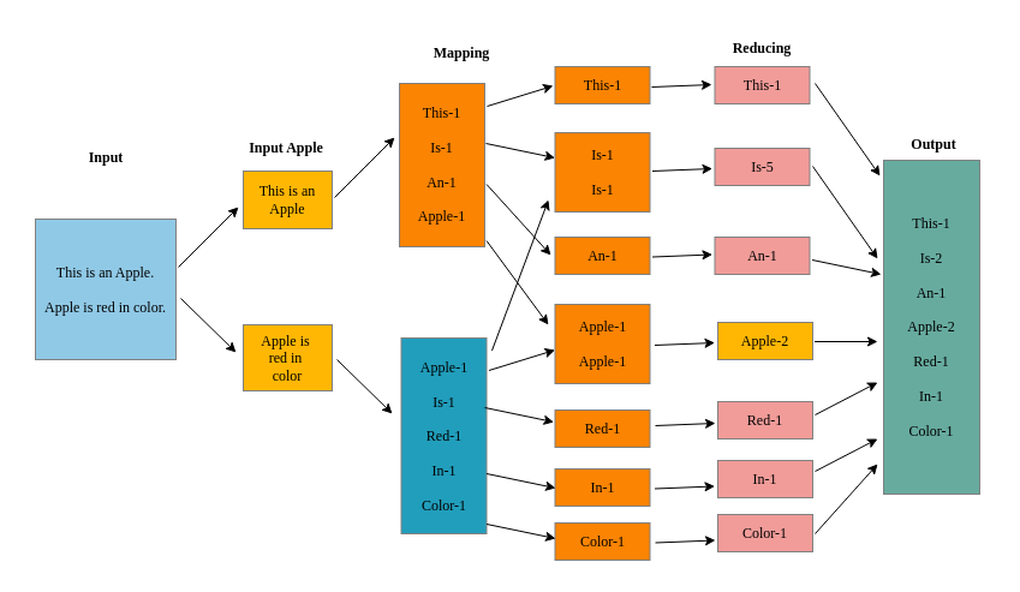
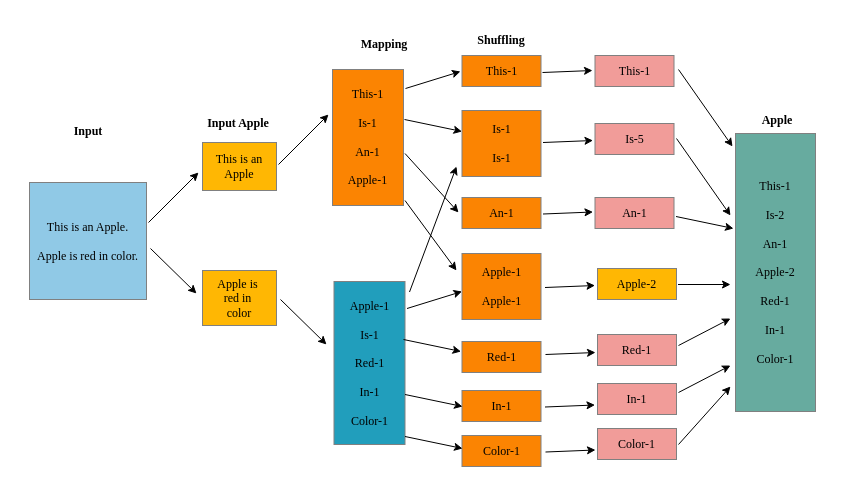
  <mxCell id="0" />
  <mxCell id="1" parent="0" />
  <mxCell id="2" value="" style="rounded=0;whiteSpace=wrap;html=1;strokeColor=none;fillColor=none;" vertex="1" parent="1"><mxGeometry x="20" y="20" width="807" height="451" as="geometry" /></mxCell>
  <mxCell id="3" value="&lt;font face=&quot;Verdana&quot;&gt;This is an Apple.&lt;/font&gt;&lt;div&gt;&lt;font face=&quot;Y5xPnwUScTU3hKyV-p1S&quot;&gt;&lt;br&gt;&lt;/font&gt;&lt;/div&gt;&lt;div&gt;&lt;font face=&quot;Y5xPnwUScTU3hKyV-p1S&quot;&gt;Apple is red in color.&lt;/font&gt;&lt;/div&gt;" style="whiteSpace=wrap;html=1;aspect=fixed;fillColor=#90C9E6;strokeColor=#808080;" vertex="1" parent="1"><mxGeometry x="29" y="182" width="117" height="117" as="geometry" /></mxCell>
  <mxCell id="4" value="" style="endArrow=classic;html=1;rounded=0;" edge="1" parent="1"><mxGeometry width="50" height="50" relative="1" as="geometry"><mxPoint x="148" y="222" as="sourcePoint" /><mxPoint x="198" y="172" as="targetPoint" /></mxGeometry></mxCell>
  <mxCell id="5" value="" style="endArrow=classic;html=1;rounded=0;" edge="1" parent="1"><mxGeometry width="50" height="50" relative="1" as="geometry"><mxPoint x="150" y="248" as="sourcePoint" /><mxPoint x="196" y="293" as="targetPoint" /></mxGeometry></mxCell>
  <mxCell id="6" value="&lt;font face=&quot;Verdana&quot;&gt;This is an Apple&lt;/font&gt;" style="rounded=0;whiteSpace=wrap;html=1;strokeColor=#808080;fillColor=#FFB703;" vertex="1" parent="1"><mxGeometry x="202" y="142" width="74" height="48" as="geometry" /></mxCell>
  <mxCell id="7" value="&lt;font face=&quot;Verdana&quot;&gt;Apple is&amp;nbsp;&lt;/font&gt;&lt;div&gt;&lt;font face=&quot;Verdana&quot;&gt;red in&amp;nbsp;&lt;/font&gt;&lt;/div&gt;&lt;div&gt;&lt;font face=&quot;Verdana&quot;&gt;color&lt;/font&gt;&lt;/div&gt;" style="rounded=0;whiteSpace=wrap;html=1;strokeColor=#808080;fillColor=#FFB703;" vertex="1" parent="1"><mxGeometry x="202" y="270" width="74" height="55" as="geometry" /></mxCell>
  <mxCell id="8" value="" style="endArrow=classic;html=1;rounded=0;" edge="1" parent="1"><mxGeometry width="50" height="50" relative="1" as="geometry"><mxPoint x="278" y="164" as="sourcePoint" /><mxPoint x="328" y="114" as="targetPoint" /></mxGeometry></mxCell>
  <mxCell id="9" value="" style="endArrow=classic;html=1;rounded=0;" edge="1" parent="1"><mxGeometry width="50" height="50" relative="1" as="geometry"><mxPoint x="280" y="299" as="sourcePoint" /><mxPoint x="326" y="344" as="targetPoint" /></mxGeometry></mxCell>
  <mxCell id="10" value="&lt;font face=&quot;Verdana&quot;&gt;&lt;b&gt;Input&lt;/b&gt;&lt;/font&gt;" style="text;html=1;align=center;verticalAlign=middle;whiteSpace=wrap;rounded=0;" vertex="1" parent="1"><mxGeometry x="57.5" y="116" width="60" height="30" as="geometry" /></mxCell>
  <mxCell id="11" value="&lt;font face=&quot;Verdana&quot;&gt;&lt;b&gt;Input Apple&lt;/b&gt;&lt;/font&gt;" style="text;html=1;align=center;verticalAlign=middle;whiteSpace=wrap;rounded=0;" vertex="1" parent="1"><mxGeometry x="194" y="108" width="88" height="30" as="geometry" /></mxCell>
  <mxCell id="12" value="&lt;font face=&quot;Verdana&quot;&gt;&lt;b&gt;Mapping&lt;/b&gt;&lt;/font&gt;" style="text;html=1;align=center;verticalAlign=middle;whiteSpace=wrap;rounded=0;" vertex="1" parent="1"><mxGeometry x="340" y="29" width="88" height="30" as="geometry" /></mxCell>
  <mxCell id="13" value="&lt;font face=&quot;Verdana&quot;&gt;This-1&lt;/font&gt;&lt;div&gt;&lt;font face=&quot;Verdana&quot;&gt;&lt;br&gt;&lt;/font&gt;&lt;div&gt;&lt;font face=&quot;Verdana&quot;&gt;Is-1&lt;/font&gt;&lt;/div&gt;&lt;div&gt;&lt;font face=&quot;Verdana&quot;&gt;&lt;br&gt;&lt;/font&gt;&lt;/div&gt;&lt;div&gt;&lt;font face=&quot;Verdana&quot;&gt;An-1&lt;/font&gt;&lt;/div&gt;&lt;div&gt;&lt;font face=&quot;Verdana&quot;&gt;&lt;br&gt;&lt;/font&gt;&lt;/div&gt;&lt;div&gt;&lt;font face=&quot;Verdana&quot;&gt;Apple-1&lt;/font&gt;&lt;/div&gt;&lt;/div&gt;" style="rounded=0;whiteSpace=wrap;html=1;fillColor=#fb8402;strokeColor=#808080;" vertex="1" parent="1"><mxGeometry x="332" y="69" width="71" height="136" as="geometry" /></mxCell>
  <mxCell id="14" value="&lt;font face=&quot;Verdana&quot;&gt;Apple-1&lt;/font&gt;&lt;div&gt;&lt;font face=&quot;Verdana&quot;&gt;&lt;br&gt;&lt;/font&gt;&lt;div&gt;&lt;font face=&quot;Verdana&quot;&gt;Is-1&lt;/font&gt;&lt;/div&gt;&lt;div&gt;&lt;font face=&quot;Verdana&quot;&gt;&lt;br&gt;&lt;/font&gt;&lt;/div&gt;&lt;div&gt;&lt;font face=&quot;Verdana&quot;&gt;Red-1&lt;/font&gt;&lt;/div&gt;&lt;div&gt;&lt;font face=&quot;Verdana&quot;&gt;&lt;br&gt;&lt;/font&gt;&lt;/div&gt;&lt;div&gt;&lt;font face=&quot;Verdana&quot;&gt;In-1&lt;/font&gt;&lt;/div&gt;&lt;/div&gt;&lt;div&gt;&lt;font face=&quot;Verdana&quot;&gt;&lt;br&gt;&lt;/font&gt;&lt;/div&gt;&lt;div&gt;&lt;font face=&quot;Verdana&quot;&gt;Color-1&lt;/font&gt;&lt;/div&gt;" style="rounded=0;whiteSpace=wrap;html=1;fillColor=#219EBC;strokeColor=#808080;" vertex="1" parent="1"><mxGeometry x="333.5" y="281" width="71" height="163" as="geometry" /></mxCell>
  <mxCell id="15" value="" style="endArrow=classic;html=1;rounded=0;" edge="1" parent="1"><mxGeometry width="50" height="50" relative="1" as="geometry"><mxPoint x="405" y="88" as="sourcePoint" /><mxPoint x="460" y="71" as="targetPoint" /></mxGeometry></mxCell>
+ <mxCell id="16" value="&lt;font face=&quot;Verdana&quot;&gt;&lt;b&gt;Shuffling&lt;/b&gt;&lt;/font&gt;" style="text;html=1;align=center;verticalAlign=middle;whiteSpace=wrap;rounded=0;" vertex="1" parent="1"><mxGeometry x="457" y="25" width="88" height="30" as="geometry" /></mxCell>
  <mxCell id="17" value="&lt;font face=&quot;Verdana&quot;&gt;This-1&lt;/font&gt;" style="rounded=0;whiteSpace=wrap;html=1;strokeColor=#808080;fillColor=#FB8402;" vertex="1" parent="1"><mxGeometry x="461.5" y="55" width="79" height="31" as="geometry" /></mxCell>
  <mxCell id="18" value="" style="endArrow=classic;html=1;rounded=0;" edge="1" parent="1"><mxGeometry width="50" height="50" relative="1" as="geometry"><mxPoint x="404" y="119" as="sourcePoint" /><mxPoint x="461.5" y="131" as="targetPoint" /></mxGeometry></mxCell>
  <mxCell id="19" value="" style="endArrow=classic;html=1;rounded=0;" edge="1" parent="1"><mxGeometry width="50" height="50" relative="1" as="geometry"><mxPoint x="409" y="291.5" as="sourcePoint" /><mxPoint x="456" y="166" as="targetPoint" /></mxGeometry></mxCell>
  <mxCell id="20" value="&lt;div&gt;&lt;font face=&quot;Verdana&quot;&gt;Is-1&lt;/font&gt;&lt;/div&gt;&lt;div&gt;&lt;font face=&quot;Verdana&quot;&gt;&lt;br&gt;&lt;/font&gt;&lt;/div&gt;&lt;div&gt;&lt;div&gt;&lt;font face=&quot;Verdana&quot;&gt;Is-1&lt;/font&gt;&lt;/div&gt;&lt;/div&gt;" style="rounded=0;whiteSpace=wrap;html=1;strokeColor=#808080;fillColor=#FB8402;" vertex="1" parent="1"><mxGeometry x="461.5" y="110" width="79" height="66" as="geometry" /></mxCell>
  <mxCell id="21" value="&lt;font face=&quot;Verdana&quot;&gt;An-1&lt;/font&gt;" style="rounded=0;whiteSpace=wrap;html=1;strokeColor=#808080;fillColor=#FB8402;" vertex="1" parent="1"><mxGeometry x="461.5" y="197" width="79" height="31" as="geometry" /></mxCell>
  <mxCell id="22" value="" style="endArrow=classic;html=1;rounded=0;" edge="1" parent="1"><mxGeometry width="50" height="50" relative="1" as="geometry"><mxPoint x="404.5" y="153" as="sourcePoint" /><mxPoint x="458" y="212" as="targetPoint" /></mxGeometry></mxCell>
  <mxCell id="23" value="&lt;div&gt;&lt;span style=&quot;font-family: Verdana; background-color: initial;&quot;&gt;Apple-&lt;/span&gt;&lt;span style=&quot;font-family: Verdana; background-color: initial;&quot;&gt;1&lt;/span&gt;&lt;/div&gt;&lt;div&gt;&lt;font face=&quot;Verdana&quot;&gt;&lt;br&gt;&lt;/font&gt;&lt;/div&gt;&lt;div&gt;&lt;div&gt;&lt;span style=&quot;font-family: Verdana; background-color: initial;&quot;&gt;Apple-&lt;/span&gt;&lt;font face=&quot;Verdana&quot;&gt;1&lt;/font&gt;&lt;/div&gt;&lt;/div&gt;" style="rounded=0;whiteSpace=wrap;html=1;strokeColor=#808080;fillColor=#FB8402;" vertex="1" parent="1"><mxGeometry x="461.5" y="253" width="79" height="66" as="geometry" /></mxCell>
  <mxCell id="24" value="" style="endArrow=classic;html=1;rounded=0;" edge="1" parent="1"><mxGeometry width="50" height="50" relative="1" as="geometry"><mxPoint x="404.5" y="200" as="sourcePoint" /><mxPoint x="456" y="270" as="targetPoint" /></mxGeometry></mxCell>
  <mxCell id="25" value="" style="endArrow=classic;html=1;rounded=0;" edge="1" parent="1"><mxGeometry width="50" height="50" relative="1" as="geometry"><mxPoint x="406.5" y="308" as="sourcePoint" /><mxPoint x="461.5" y="291" as="targetPoint" /></mxGeometry></mxCell>
  <mxCell id="26" value="&lt;font face=&quot;Verdana&quot;&gt;Red-1&lt;/font&gt;" style="rounded=0;whiteSpace=wrap;html=1;strokeColor=#808080;fillColor=#FB8402;" vertex="1" parent="1"><mxGeometry x="461.5" y="341" width="79" height="31" as="geometry" /></mxCell>
  <mxCell id="27" value="&lt;font face=&quot;Verdana&quot;&gt;In-1&lt;/font&gt;" style="rounded=0;whiteSpace=wrap;html=1;strokeColor=#808080;fillColor=#FB8402;" vertex="1" parent="1"><mxGeometry x="461.5" y="390" width="79" height="31" as="geometry" /></mxCell>
  <mxCell id="28" value="&lt;font face=&quot;Verdana&quot;&gt;Color-1&lt;/font&gt;" style="rounded=0;whiteSpace=wrap;html=1;strokeColor=#808080;fillColor=#FB8402;" vertex="1" parent="1"><mxGeometry x="461.5" y="435" width="79" height="31" as="geometry" /></mxCell>
  <mxCell id="29" value="" style="endArrow=classic;html=1;rounded=0;" edge="1" parent="1"><mxGeometry width="50" height="50" relative="1" as="geometry"><mxPoint x="403" y="339" as="sourcePoint" /><mxPoint x="460.5" y="351" as="targetPoint" /></mxGeometry></mxCell>
  <mxCell id="30" value="" style="endArrow=classic;html=1;rounded=0;" edge="1" parent="1"><mxGeometry width="50" height="50" relative="1" as="geometry"><mxPoint x="404.5" y="394" as="sourcePoint" /><mxPoint x="462" y="406" as="targetPoint" /></mxGeometry></mxCell>
  <mxCell id="31" value="" style="endArrow=classic;html=1;rounded=0;" edge="1" parent="1"><mxGeometry width="50" height="50" relative="1" as="geometry"><mxPoint x="404.5" y="436" as="sourcePoint" /><mxPoint x="462" y="448" as="targetPoint" /></mxGeometry></mxCell>
- <mxCell id="32" value="&lt;font face=&quot;Verdana&quot;&gt;&lt;b&gt;Reducing&lt;/b&gt;&lt;/font&gt;" style="text;html=1;align=center;verticalAlign=middle;whiteSpace=wrap;rounded=0;" vertex="1" parent="1"><mxGeometry x="590" y="25" width="88" height="30" as="geometry" /></mxCell>
  <mxCell id="33" value="&lt;font face=&quot;Verdana&quot;&gt;This-1&lt;/font&gt;" style="rounded=0;whiteSpace=wrap;html=1;strokeColor=#808080;fillColor=#F19C99;" vertex="1" parent="1"><mxGeometry x="594.5" y="55" width="79" height="31" as="geometry" /></mxCell>
  <mxCell id="34" value="&lt;font face=&quot;Verdana&quot;&gt;Is-5&lt;/font&gt;" style="rounded=0;whiteSpace=wrap;html=1;strokeColor=#808080;fillColor=#F19C99;" vertex="1" parent="1"><mxGeometry x="594.5" y="123" width="79" height="31" as="geometry" /></mxCell>
  <mxCell id="35" value="" style="endArrow=classic;html=1;rounded=0;" edge="1" parent="1"><mxGeometry width="50" height="50" relative="1" as="geometry"><mxPoint x="542" y="72" as="sourcePoint" /><mxPoint x="592" y="70" as="targetPoint" /></mxGeometry></mxCell>
  <mxCell id="36" value="" style="endArrow=classic;html=1;rounded=0;" edge="1" parent="1"><mxGeometry width="50" height="50" relative="1" as="geometry"><mxPoint x="542.5" y="142" as="sourcePoint" /><mxPoint x="592.5" y="140" as="targetPoint" /></mxGeometry></mxCell>
  <mxCell id="37" value="&lt;font face=&quot;Verdana&quot;&gt;An-1&lt;/font&gt;" style="rounded=0;whiteSpace=wrap;html=1;strokeColor=#808080;fillColor=#F19C99;" vertex="1" parent="1"><mxGeometry x="594.5" y="197" width="79" height="31" as="geometry" /></mxCell>
  <mxCell id="38" value="" style="endArrow=classic;html=1;rounded=0;" edge="1" parent="1"><mxGeometry width="50" height="50" relative="1" as="geometry"><mxPoint x="542.5" y="213.5" as="sourcePoint" /><mxPoint x="592.5" y="211.5" as="targetPoint" /></mxGeometry></mxCell>
  <mxCell id="39" value="&lt;font face=&quot;Verdana&quot;&gt;Apple-2&lt;/font&gt;" style="rounded=0;whiteSpace=wrap;html=1;strokeColor=#808080;fillColor=#ffb703;" vertex="1" parent="1"><mxGeometry x="597" y="268" width="79" height="31" as="geometry" /></mxCell>
  <mxCell id="40" value="" style="endArrow=classic;html=1;rounded=0;" edge="1" parent="1"><mxGeometry width="50" height="50" relative="1" as="geometry"><mxPoint x="544.5" y="287" as="sourcePoint" /><mxPoint x="594.5" y="285" as="targetPoint" /></mxGeometry></mxCell>
  <mxCell id="41" value="&lt;font face=&quot;Verdana&quot;&gt;Red-1&lt;/font&gt;" style="rounded=0;whiteSpace=wrap;html=1;strokeColor=#808080;fillColor=#F19C99;" vertex="1" parent="1"><mxGeometry x="597" y="334" width="79" height="31" as="geometry" /></mxCell>
  <mxCell id="42" value="&lt;font face=&quot;Verdana&quot;&gt;In-1&lt;/font&gt;" style="rounded=0;whiteSpace=wrap;html=1;strokeColor=#808080;fillColor=#F19C99;" vertex="1" parent="1"><mxGeometry x="597" y="383" width="79" height="31" as="geometry" /></mxCell>
  <mxCell id="43" value="&lt;font face=&quot;Verdana&quot;&gt;Color-1&lt;/font&gt;" style="rounded=0;whiteSpace=wrap;html=1;strokeColor=#808080;fillColor=#F19C99;" vertex="1" parent="1"><mxGeometry x="597" y="428" width="79" height="31" as="geometry" /></mxCell>
  <mxCell id="44" value="" style="endArrow=classic;html=1;rounded=0;" edge="1" parent="1"><mxGeometry width="50" height="50" relative="1" as="geometry"><mxPoint x="545" y="354" as="sourcePoint" /><mxPoint x="595" y="352" as="targetPoint" /></mxGeometry></mxCell>
  <mxCell id="45" value="" style="endArrow=classic;html=1;rounded=0;" edge="1" parent="1"><mxGeometry width="50" height="50" relative="1" as="geometry"><mxPoint x="544.5" y="406.5" as="sourcePoint" /><mxPoint x="594.5" y="404.5" as="targetPoint" /></mxGeometry></mxCell>
  <mxCell id="46" value="" style="endArrow=classic;html=1;rounded=0;" edge="1" parent="1"><mxGeometry width="50" height="50" relative="1" as="geometry"><mxPoint x="545" y="451.5" as="sourcePoint" /><mxPoint x="595" y="449.5" as="targetPoint" /></mxGeometry></mxCell>
  <mxCell id="47" value="&lt;span style=&quot;font-family: Verdana;&quot;&gt;This-1&lt;/span&gt;&lt;div&gt;&lt;span style=&quot;font-family: Verdana;&quot;&gt;&lt;br&gt;&lt;/span&gt;&lt;/div&gt;&lt;div&gt;&lt;span style=&quot;font-family: Verdana;&quot;&gt;Is-2&lt;/span&gt;&lt;span style=&quot;font-family: Verdana;&quot;&gt;&lt;br&gt;&lt;/span&gt;&lt;/div&gt;&lt;div&gt;&lt;span style=&quot;font-family: Verdana;&quot;&gt;&lt;br&gt;&lt;/span&gt;&lt;/div&gt;&lt;div&gt;&lt;span style=&quot;font-family: Verdana;&quot;&gt;An-1&lt;/span&gt;&lt;span style=&quot;font-family: Verdana;&quot;&gt;&lt;br&gt;&lt;/span&gt;&lt;/div&gt;&lt;div&gt;&lt;span style=&quot;font-family: Verdana;&quot;&gt;&lt;br&gt;&lt;/span&gt;&lt;/div&gt;&lt;div&gt;&lt;span style=&quot;font-family: Verdana;&quot;&gt;Apple-2&lt;/span&gt;&lt;span style=&quot;font-family: Verdana;&quot;&gt;&lt;br&gt;&lt;/span&gt;&lt;/div&gt;&lt;div&gt;&lt;span style=&quot;font-family: Verdana;&quot;&gt;&lt;br&gt;&lt;/span&gt;&lt;/div&gt;&lt;div&gt;&lt;span style=&quot;font-family: Verdana;&quot;&gt;Red-1&lt;/span&gt;&lt;span style=&quot;font-family: Verdana;&quot;&gt;&lt;br&gt;&lt;/span&gt;&lt;/div&gt;&lt;div&gt;&lt;span style=&quot;font-family: Verdana;&quot;&gt;&lt;br&gt;&lt;/span&gt;&lt;/div&gt;&lt;div&gt;&lt;span style=&quot;font-family: Verdana;&quot;&gt;In-1&lt;/span&gt;&lt;span style=&quot;font-family: Verdana;&quot;&gt;&lt;br&gt;&lt;/span&gt;&lt;/div&gt;&lt;div&gt;&lt;span style=&quot;font-family: Verdana;&quot;&gt;&lt;br&gt;&lt;/span&gt;&lt;/div&gt;&lt;div&gt;&lt;span style=&quot;font-family: Verdana;&quot;&gt;Color-1&lt;/span&gt;&lt;span style=&quot;font-family: Verdana;&quot;&gt;&lt;br&gt;&lt;/span&gt;&lt;/div&gt;" style="rounded=0;whiteSpace=wrap;html=1;strokeColor=#808080;fillColor=#67AB9F;" vertex="1" parent="1"><mxGeometry x="735" y="133" width="80" height="278" as="geometry" /></mxCell>
- <mxCell id="48" value="&lt;font face=&quot;Verdana&quot;&gt;&lt;b&gt;Output&lt;/b&gt;&lt;/font&gt;" style="text;html=1;align=center;verticalAlign=middle;whiteSpace=wrap;rounded=0;" vertex="1" parent="1"><mxGeometry x="733" y="105" width="88" height="30" as="geometry" /></mxCell>
+ <mxCell id="48" value="&lt;font face=&quot;Verdana&quot;&gt;&lt;b&gt;Apple&lt;/b&gt;&lt;/font&gt;" style="text;html=1;align=center;verticalAlign=middle;whiteSpace=wrap;rounded=0;" vertex="1" parent="1"><mxGeometry x="733" y="105" width="88" height="30" as="geometry" /></mxCell>
  <mxCell id="49" value="" style="endArrow=classic;html=1;rounded=0;" edge="1" parent="1"><mxGeometry width="50" height="50" relative="1" as="geometry"><mxPoint x="678" y="69" as="sourcePoint" /><mxPoint x="732" y="146" as="targetPoint" /></mxGeometry></mxCell>
  <mxCell id="50" value="" style="endArrow=classic;html=1;rounded=0;" edge="1" parent="1"><mxGeometry width="50" height="50" relative="1" as="geometry"><mxPoint x="676" y="138" as="sourcePoint" /><mxPoint x="730" y="215" as="targetPoint" /></mxGeometry></mxCell>
  <mxCell id="51" value="" style="endArrow=classic;html=1;rounded=0;" edge="1" parent="1"><mxGeometry width="50" height="50" relative="1" as="geometry"><mxPoint x="675.5" y="216" as="sourcePoint" /><mxPoint x="733" y="228" as="targetPoint" /></mxGeometry></mxCell>
  <mxCell id="52" value="" style="endArrow=classic;html=1;rounded=0;" edge="1" parent="1"><mxGeometry width="50" height="50" relative="1" as="geometry"><mxPoint x="677.5" y="284" as="sourcePoint" /><mxPoint x="730" y="284" as="targetPoint" /></mxGeometry></mxCell>
  <mxCell id="53" value="" style="endArrow=classic;html=1;rounded=0;" edge="1" parent="1"><mxGeometry width="50" height="50" relative="1" as="geometry"><mxPoint x="678" y="345" as="sourcePoint" /><mxPoint x="730" y="318" as="targetPoint" /></mxGeometry></mxCell>
  <mxCell id="54" value="" style="endArrow=classic;html=1;rounded=0;" edge="1" parent="1"><mxGeometry width="50" height="50" relative="1" as="geometry"><mxPoint x="678" y="392" as="sourcePoint" /><mxPoint x="730" y="365" as="targetPoint" /></mxGeometry></mxCell>
  <mxCell id="55" value="" style="endArrow=classic;html=1;rounded=0;" edge="1" parent="1"><mxGeometry width="50" height="50" relative="1" as="geometry"><mxPoint x="678" y="444" as="sourcePoint" /><mxPoint x="730" y="386" as="targetPoint" /></mxGeometry></mxCell>
